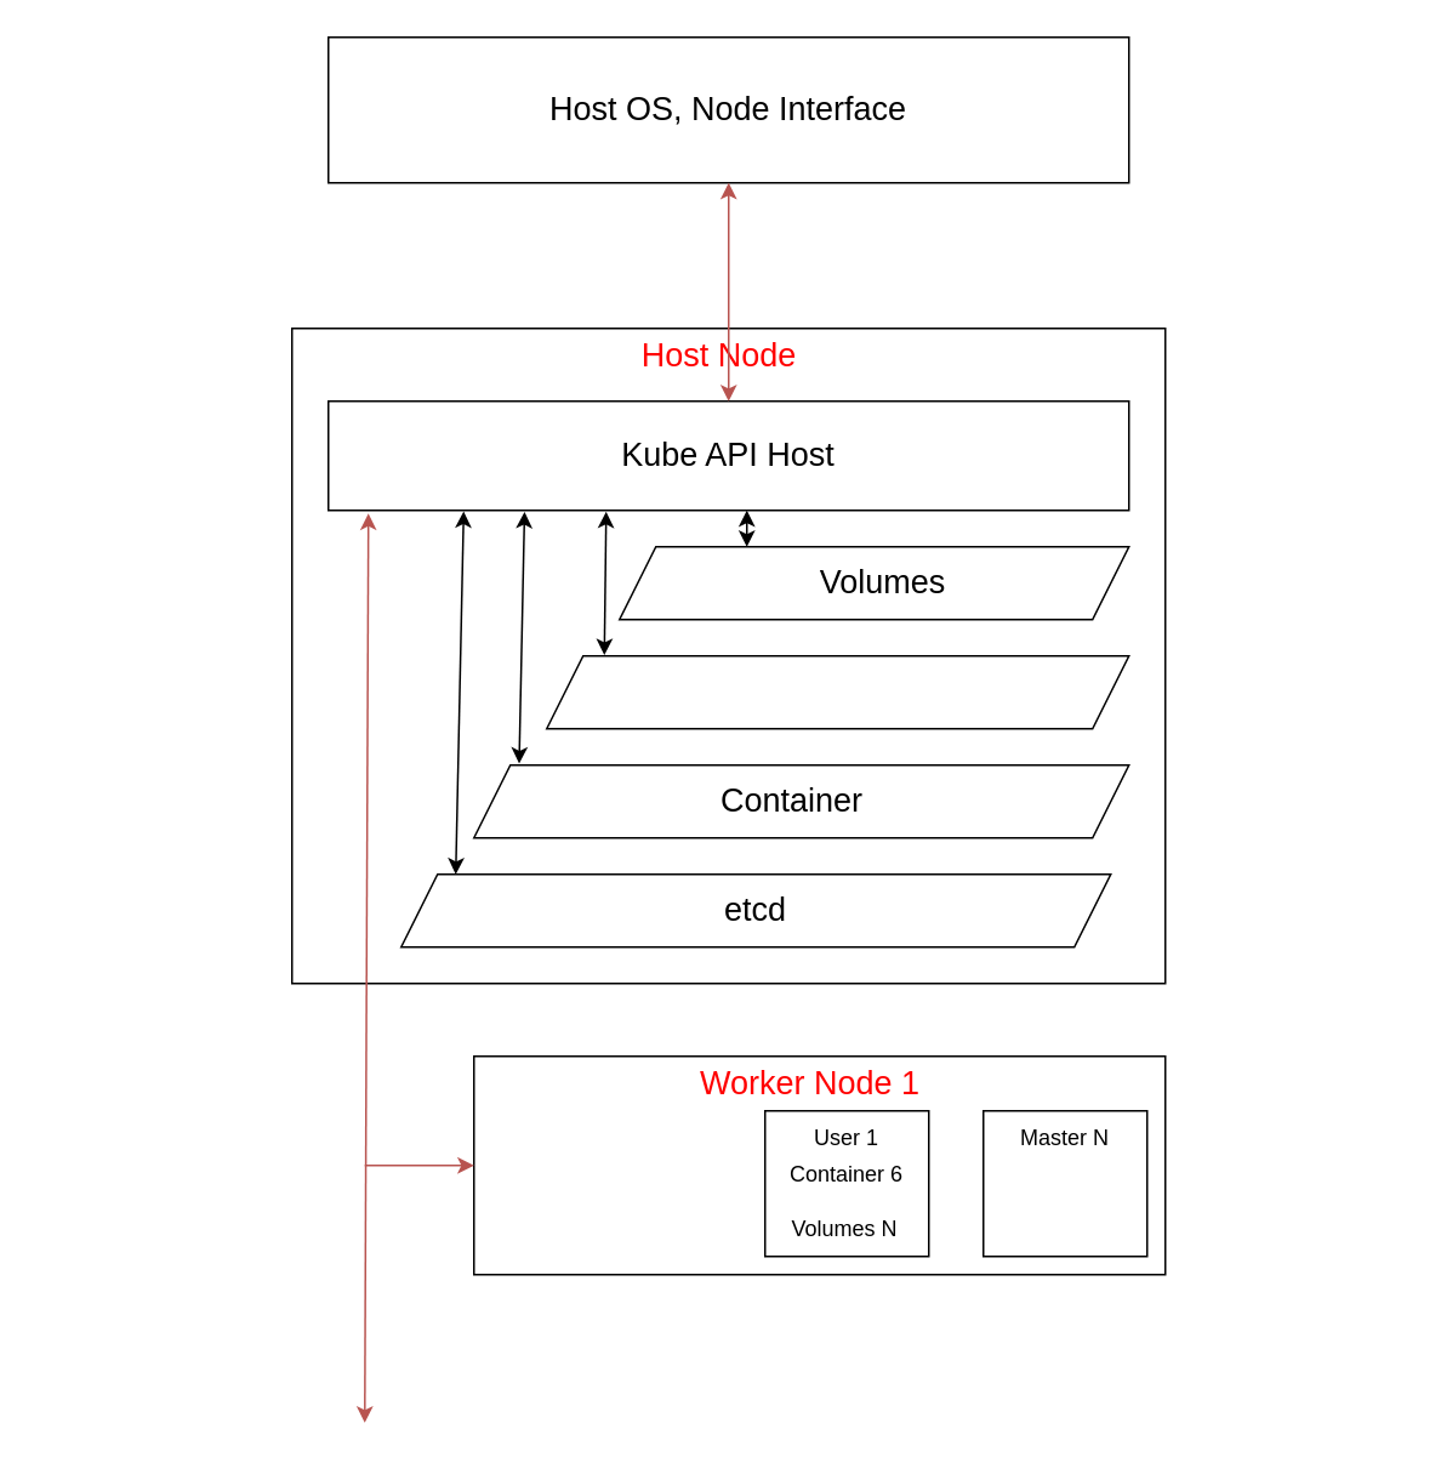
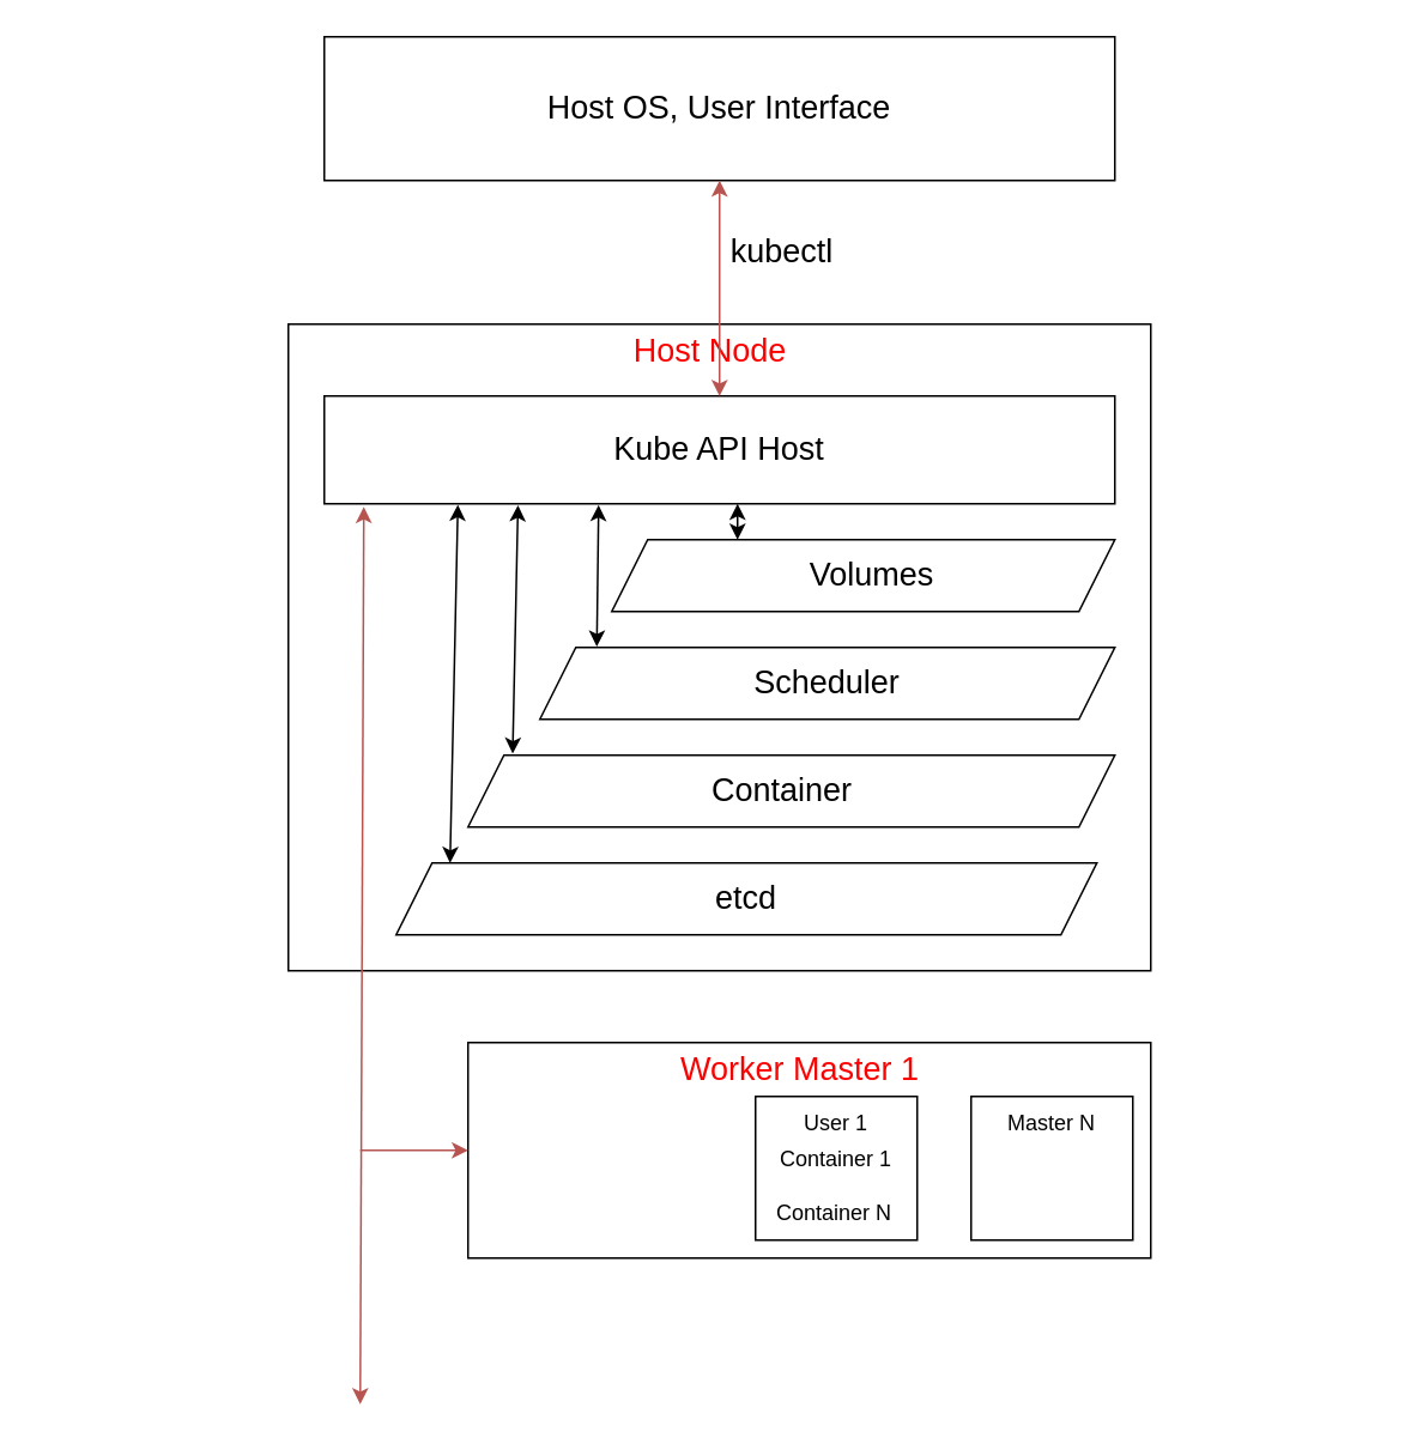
  <mxCell id="0" />
  <mxCell id="1" parent="0" />
  <mxCell id="2" value="" style="rounded=0;whiteSpace=wrap;html=1;" vertex="1" parent="1"><mxGeometry x="180" y="20" width="440" height="80" as="geometry" /></mxCell>
- <mxCell id="3" value="&lt;font style=&quot;font-size: 18px;&quot;&gt;Host OS, Node Interface&lt;/font&gt;" style="text;html=1;strokeColor=none;fillColor=none;align=center;verticalAlign=middle;whiteSpace=wrap;rounded=0;" vertex="1" parent="1"><mxGeometry x="180" y="20" width="440" height="80" as="geometry" /></mxCell>
+ <mxCell id="3" value="&lt;font style=&quot;font-size: 18px;&quot;&gt;Host OS, User Interface&lt;/font&gt;" style="text;html=1;strokeColor=none;fillColor=none;align=center;verticalAlign=middle;whiteSpace=wrap;rounded=0;" vertex="1" parent="1"><mxGeometry x="180" y="20" width="440" height="80" as="geometry" /></mxCell>
+ <mxCell id="4" value="&lt;font style=&quot;font-size: 18px;&quot;&gt;kubectl&lt;/font&gt;" style="text;html=1;strokeColor=none;fillColor=none;align=center;verticalAlign=middle;whiteSpace=wrap;rounded=0;" vertex="1" parent="1"><mxGeometry x="360" y="110" width="150" height="60" as="geometry" /></mxCell>
  <mxCell id="5" value="" style="rounded=0;whiteSpace=wrap;html=1;" vertex="1" parent="1"><mxGeometry x="160" y="180" width="480" height="360" as="geometry" /></mxCell>
  <mxCell id="6" value="&lt;font color=&quot;#ff0000&quot; style=&quot;font-size: 18px;&quot;&gt;Host Node&lt;/font&gt;" style="text;html=1;strokeColor=none;fillColor=none;align=center;verticalAlign=middle;whiteSpace=wrap;rounded=0;" vertex="1" parent="1"><mxGeometry x="20" y="180" width="750" height="30" as="geometry" /></mxCell>
  <mxCell id="7" value="" style="rounded=0;whiteSpace=wrap;html=1;" vertex="1" parent="1"><mxGeometry x="180" y="220" width="440" height="60" as="geometry" /></mxCell>
  <mxCell id="8" value="&lt;font style=&quot;font-size: 18px;&quot;&gt;Kube API Host&lt;/font&gt;" style="text;html=1;strokeColor=none;fillColor=none;align=center;verticalAlign=middle;whiteSpace=wrap;rounded=0;" vertex="1" parent="1"><mxGeometry x="200" y="235" width="400" height="30" as="geometry" /></mxCell>
  <mxCell id="9" value="" style="endArrow=classic;startArrow=classic;html=1;rounded=0;exitX=0.5;exitY=1;exitDx=0;exitDy=0;fillColor=#f8cecc;strokeColor=#b85450;" edge="1" parent="1" source="3" target="7"><mxGeometry width="50" height="50" relative="1" as="geometry"><mxPoint x="390" y="310" as="sourcePoint" /><mxPoint x="440" y="260" as="targetPoint" /></mxGeometry></mxCell>
  <mxCell id="10" value="" style="shape=parallelogram;perimeter=parallelogramPerimeter;whiteSpace=wrap;html=1;fixedSize=1;" vertex="1" parent="1"><mxGeometry x="340" y="300" width="280" height="40" as="geometry" /></mxCell>
  <mxCell id="11" value="" style="shape=parallelogram;perimeter=parallelogramPerimeter;whiteSpace=wrap;html=1;fixedSize=1;" vertex="1" parent="1"><mxGeometry x="300" y="360" width="320" height="40" as="geometry" /></mxCell>
  <mxCell id="12" value="" style="shape=parallelogram;perimeter=parallelogramPerimeter;whiteSpace=wrap;html=1;fixedSize=1;" vertex="1" parent="1"><mxGeometry x="260" y="420" width="360" height="40" as="geometry" /></mxCell>
  <mxCell id="13" value="&lt;font style=&quot;font-size: 18px;&quot;&gt;Volumes&lt;/font&gt;" style="text;html=1;strokeColor=none;fillColor=none;align=center;verticalAlign=middle;whiteSpace=wrap;rounded=0;" vertex="1" parent="1"><mxGeometry x="360" y="305" width="250" height="30" as="geometry" /></mxCell>
+ <mxCell id="14" value="&lt;font style=&quot;font-size: 18px;&quot;&gt;Scheduler&lt;/font&gt;" style="text;html=1;strokeColor=none;fillColor=none;align=center;verticalAlign=middle;whiteSpace=wrap;rounded=0;" vertex="1" parent="1"><mxGeometry x="320" y="365" width="280" height="30" as="geometry" /></mxCell>
  <mxCell id="15" value="&lt;font style=&quot;font-size: 18px;&quot;&gt;Container&lt;/font&gt;" style="text;html=1;strokeColor=none;fillColor=none;align=center;verticalAlign=middle;whiteSpace=wrap;rounded=0;" vertex="1" parent="1"><mxGeometry x="270" y="425" width="330" height="30" as="geometry" /></mxCell>
  <mxCell id="16" value="" style="endArrow=classic;startArrow=classic;html=1;rounded=0;entryX=0.25;entryY=0;entryDx=0;entryDy=0;" edge="1" parent="1" target="10"><mxGeometry width="50" height="50" relative="1" as="geometry"><mxPoint x="410" y="280" as="sourcePoint" /><mxPoint x="370" y="370" as="targetPoint" /></mxGeometry></mxCell>
  <mxCell id="17" value="" style="endArrow=classic;startArrow=classic;html=1;rounded=0;exitX=0.099;exitY=-0.011;exitDx=0;exitDy=0;exitPerimeter=0;entryX=0.347;entryY=1.012;entryDx=0;entryDy=0;entryPerimeter=0;" edge="1" parent="1" source="11" target="7"><mxGeometry width="50" height="50" relative="1" as="geometry"><mxPoint x="460" y="390" as="sourcePoint" /><mxPoint x="315" y="280" as="targetPoint" /></mxGeometry></mxCell>
  <mxCell id="18" value="" style="endArrow=classic;startArrow=classic;html=1;rounded=0;entryX=0.069;entryY=-0.022;entryDx=0;entryDy=0;entryPerimeter=0;exitX=0.245;exitY=1.013;exitDx=0;exitDy=0;exitPerimeter=0;" edge="1" parent="1" source="7" target="12"><mxGeometry width="50" height="50" relative="1" as="geometry"><mxPoint x="410" y="310" as="sourcePoint" /><mxPoint x="460" y="260" as="targetPoint" /></mxGeometry></mxCell>
  <mxCell id="19" value="" style="shape=parallelogram;perimeter=parallelogramPerimeter;whiteSpace=wrap;html=1;fixedSize=1;" vertex="1" parent="1"><mxGeometry x="220" y="480" width="390" height="40" as="geometry" /></mxCell>
  <mxCell id="20" value="&lt;font style=&quot;font-size: 18px;&quot;&gt;etcd&lt;/font&gt;" style="text;html=1;strokeColor=none;fillColor=none;align=center;verticalAlign=middle;whiteSpace=wrap;rounded=0;" vertex="1" parent="1"><mxGeometry x="250" y="485" width="330" height="30" as="geometry" /></mxCell>
  <mxCell id="21" value="" style="endArrow=classic;startArrow=classic;html=1;rounded=0;entryX=0.069;entryY=-0.022;entryDx=0;entryDy=0;entryPerimeter=0;exitX=0.169;exitY=1.009;exitDx=0;exitDy=0;exitPerimeter=0;" edge="1" parent="1" source="7"><mxGeometry width="50" height="50" relative="1" as="geometry"><mxPoint x="253" y="342" as="sourcePoint" /><mxPoint x="250" y="480" as="targetPoint" /></mxGeometry></mxCell>
  <mxCell id="22" value="" style="endArrow=classic;startArrow=classic;html=1;rounded=0;entryX=0.05;entryY=1.029;entryDx=0;entryDy=0;entryPerimeter=0;fillColor=#f8cecc;strokeColor=#b85450;" edge="1" parent="1" target="7"><mxGeometry width="50" height="50" relative="1" as="geometry"><mxPoint x="200" y="781.379" as="sourcePoint" /><mxPoint x="510" y="340" as="targetPoint" /></mxGeometry></mxCell>
  <mxCell id="23" value="" style="rounded=0;whiteSpace=wrap;html=1;" vertex="1" parent="1"><mxGeometry x="260" y="580" width="380" height="120" as="geometry" /></mxCell>
  <mxCell id="24" value="" style="endArrow=classic;html=1;rounded=0;entryX=0;entryY=0.5;entryDx=0;entryDy=0;fillColor=#f8cecc;strokeColor=#b85450;" edge="1" parent="1" target="23"><mxGeometry width="50" height="50" relative="1" as="geometry"><mxPoint x="200" y="640" as="sourcePoint" /><mxPoint x="510" y="570" as="targetPoint" /></mxGeometry></mxCell>
- <mxCell id="25" value="&lt;font style=&quot;font-size: 18px;&quot; color=&quot;#ff0000&quot;&gt;Worker Node 1&lt;/font&gt;" style="text;html=1;strokeColor=none;fillColor=none;align=center;verticalAlign=middle;whiteSpace=wrap;rounded=0;" vertex="1" parent="1"><mxGeometry x="260" y="580" width="370" height="30" as="geometry" /></mxCell>
+ <mxCell id="25" value="&lt;font style=&quot;font-size: 18px;&quot; color=&quot;#ff0000&quot;&gt;Worker Master 1&lt;/font&gt;" style="text;html=1;strokeColor=none;fillColor=none;align=center;verticalAlign=middle;whiteSpace=wrap;rounded=0;" vertex="1" parent="1"><mxGeometry x="260" y="580" width="370" height="30" as="geometry" /></mxCell>
  <mxCell id="26" value="" style="rounded=0;whiteSpace=wrap;html=1;" vertex="1" parent="1"><mxGeometry x="420" y="610" width="90" height="80" as="geometry" /></mxCell>
  <mxCell id="27" value="User 1" style="text;html=1;strokeColor=none;fillColor=none;align=center;verticalAlign=middle;whiteSpace=wrap;rounded=0;" vertex="1" parent="1"><mxGeometry x="420" y="610" width="90" height="30" as="geometry" /></mxCell>
  <mxCell id="28" value="" style="rounded=0;whiteSpace=wrap;html=1;" vertex="1" parent="1"><mxGeometry x="540" y="610" width="90" height="80" as="geometry" /></mxCell>
  <mxCell id="29" value="Master N" style="text;html=1;strokeColor=none;fillColor=none;align=center;verticalAlign=middle;whiteSpace=wrap;rounded=0;" vertex="1" parent="1"><mxGeometry x="540" y="610" width="90" height="30" as="geometry" /></mxCell>
- <mxCell id="30" value="Container 6" style="text;html=1;strokeColor=none;fillColor=none;align=center;verticalAlign=middle;whiteSpace=wrap;rounded=0;" vertex="1" parent="1"><mxGeometry x="420" y="630" width="90" height="30" as="geometry" /></mxCell>
- <mxCell id="31" value="Volumes N" style="text;html=1;strokeColor=none;fillColor=none;align=center;verticalAlign=middle;whiteSpace=wrap;rounded=0;" vertex="1" parent="1"><mxGeometry x="419" y="660" width="90" height="30" as="geometry" /></mxCell>
+ <mxCell id="30" value="Container 1" style="text;html=1;strokeColor=none;fillColor=none;align=center;verticalAlign=middle;whiteSpace=wrap;rounded=0;" vertex="1" parent="1"><mxGeometry x="420" y="630" width="90" height="30" as="geometry" /></mxCell>
+ <mxCell id="31" value="Container N" style="text;html=1;strokeColor=none;fillColor=none;align=center;verticalAlign=middle;whiteSpace=wrap;rounded=0;" vertex="1" parent="1"><mxGeometry x="419" y="660" width="90" height="30" as="geometry" /></mxCell>
